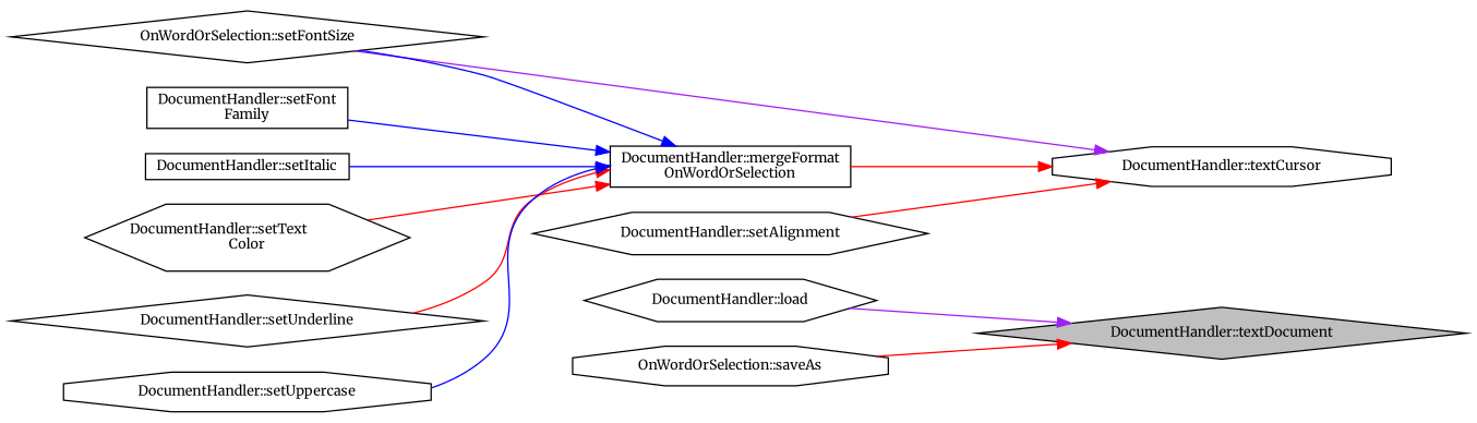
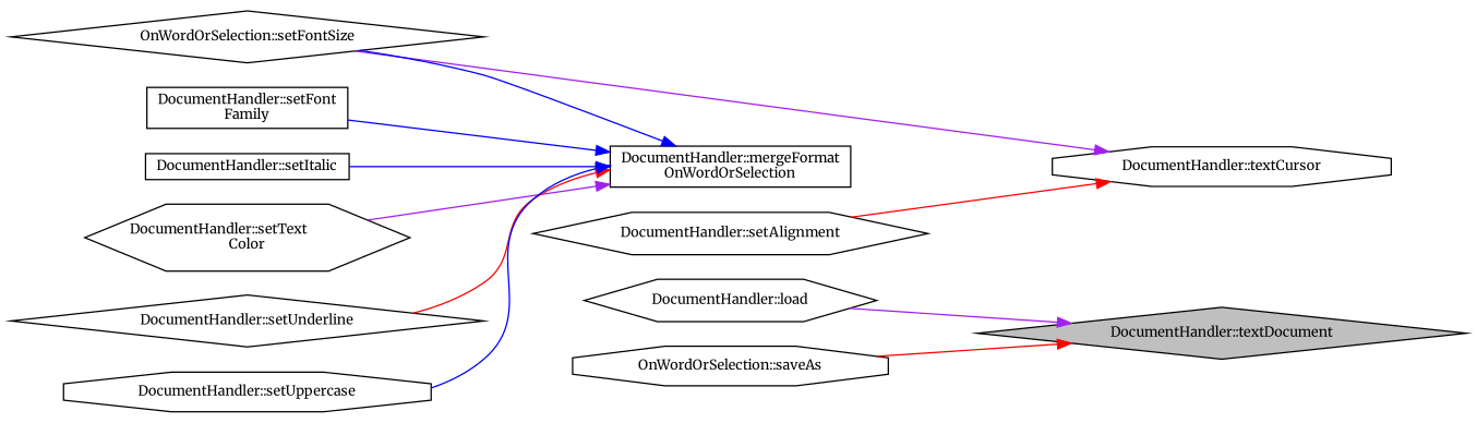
  digraph {
    fontname=Merriweather
    rankdir=RL
    node [color=black fillcolor=white fontname=Merriweather fontsize=10 shape=diamond style=filled]
    edge [color=red dir=back fontname=Merriweather fontsize=10 labelfontname=Helvetica labelfontsize=10 style=solid]
    n1 [fillcolor=grey75 fontcolor=black height=0.2 label="DocumentHandler::textDocument" width=0.4]
    n2 [height=0.2 label="DocumentHandler::load" shape=hexagon width=0.4]
    n3 [height=0.2 label="OnWordOrSelection::saveAs" shape=octagon width=0.4]
    n4 [height=0.2 label="DocumentHandler::textCursor" shape=octagon width=0.4]
    n5 [height=0.2 label="DocumentHandler::mergeFormat\lOnWordOrSelection" shape=box width=0.4]
    n6 [height=0.2 label="OnWordOrSelection::setFontSize" width=0.4]
    n7 [height=0.2 label="DocumentHandler::setAlignment" shape=hexagon width=0.4]
    n8 [height=0.2 label="DocumentHandler::setFont\lFamily" shape=box width=0.4]
    n9 [height=0.2 label="DocumentHandler::setItalic" shape=box width=0.4]
    n10 [height=0.2 label="DocumentHandler::setText\lColor" shape=hexagon width=0.4]
    n11 [height=0.2 label="DocumentHandler::setUnderline" width=0.4]
    n12 [height=0.2 label="DocumentHandler::setUppercase" shape=octagon width=0.4]
    n1 -> n2 [color=purple]
    n1 -> n3
-   n4 -> n5
    n4 -> n6 [color=purple]
    n4 -> n7
    n5 -> n6 [color=blue]
    n5 -> n8 [color=blue]
    n5 -> n9 [color=blue]
-   n5 -> n10
+   n5 -> n10 [color=purple]
    n5 -> n11
    n5 -> n12 [color=blue]
  }
